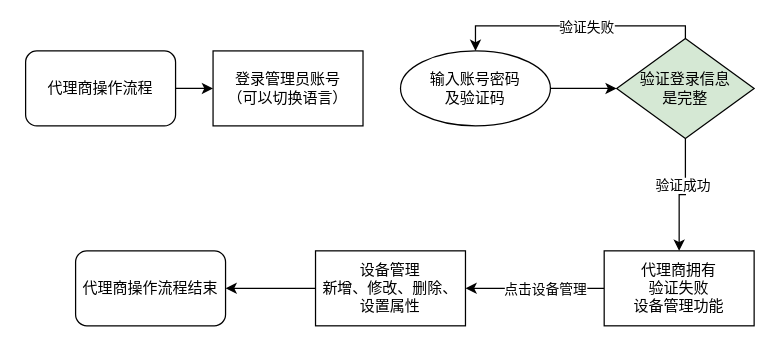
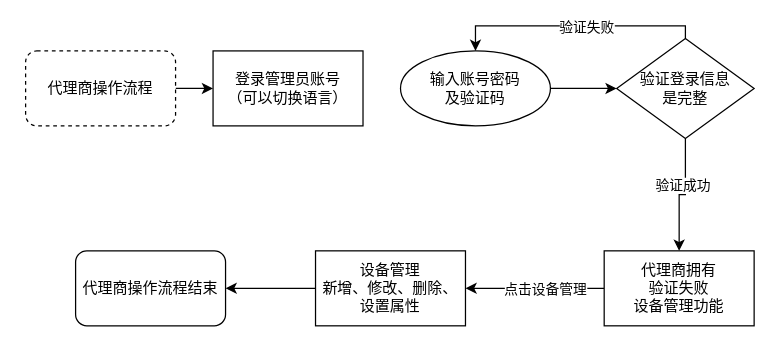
  <mxCell id="0" />
  <mxCell id="1" parent="0" />
  <mxCell id="2" value="" style="edgeStyle=orthogonalEdgeStyle;rounded=0;orthogonalLoop=1;jettySize=auto;html=1;entryX=0;entryY=0.5;entryDx=0;entryDy=0;" edge="1" parent="1" source="3" target="11"><mxGeometry relative="1" as="geometry"><mxPoint x="230" y="60" as="targetPoint" /></mxGeometry></mxCell>
- <mxCell id="3" value="代理商操作流程" style="rounded=1;whiteSpace=wrap;html=1;" vertex="1" parent="1"><mxGeometry y="40" width="120" height="60" as="geometry" x="20" /></mxCell>
+ <mxCell id="3" value="代理商操作流程" style="rounded=1;whiteSpace=wrap;html=1;dashed=1;" vertex="1" parent="1"><mxGeometry y="40" width="120" height="60" as="geometry" x="20" /></mxCell>
  <mxCell id="4" style="edgeStyle=orthogonalEdgeStyle;rounded=0;orthogonalLoop=1;jettySize=auto;html=1;" edge="1" parent="1" source="5" target="10"><mxGeometry relative="1" as="geometry"><Array as="points"><mxPoint x="480" y="70" /><mxPoint x="480" y="70" /></Array></mxGeometry></mxCell>
  <mxCell id="5" value="输入账号密码&lt;br&gt;及验证码" style="ellipse;whiteSpace=wrap;html=1;" vertex="1" parent="1"><mxGeometry x="320" y="40" width="120" height="60" as="geometry" /></mxCell>
  <mxCell id="6" style="edgeStyle=orthogonalEdgeStyle;rounded=0;orthogonalLoop=1;jettySize=auto;html=1;exitX=0.5;exitY=0;exitDx=0;exitDy=0;entryX=0.5;entryY=0;entryDx=0;entryDy=0;" edge="1" parent="1" source="10" target="5"><mxGeometry relative="1" as="geometry"><Array as="points"><mxPoint x="548" y="20" /><mxPoint x="380" y="20" /></Array></mxGeometry></mxCell>
  <mxCell id="7" value="验证失败" style="edgeLabel;html=1;align=center;verticalAlign=middle;resizable=0;points=[];" vertex="1" connectable="0" parent="6"><mxGeometry x="-0.182" relative="1" as="geometry"><mxPoint x="-9" as="offset" /></mxGeometry></mxCell>
  <mxCell id="8" value="" style="edgeStyle=orthogonalEdgeStyle;rounded=0;orthogonalLoop=1;jettySize=auto;html=1;" edge="1" parent="1" source="10" target="14"><mxGeometry relative="1" as="geometry" /></mxCell>
  <mxCell id="9" value="验证成功" style="edgeLabel;html=1;align=center;verticalAlign=middle;resizable=0;points=[];" vertex="1" connectable="0" parent="8"><mxGeometry x="-0.222" y="-3" relative="1" as="geometry"><mxPoint as="offset" /></mxGeometry></mxCell>
- <mxCell id="10" value="验证登录信息&lt;br&gt;是完整" style="rhombus;whiteSpace=wrap;html=1;rounded=0;fillColor=#d5e8d4;" vertex="1" parent="1"><mxGeometry x="493" y="30" width="110" height="80" as="geometry" /></mxCell>
+ <mxCell id="10" value="验证登录信息&lt;br&gt;是完整" style="rhombus;whiteSpace=wrap;html=1;rounded=0;" vertex="1" parent="1"><mxGeometry x="493" y="30" width="110" height="80" as="geometry" /></mxCell>
  <mxCell id="11" value="登录管理员账号&lt;br&gt;（可以切换语言）" style="rounded=0;whiteSpace=wrap;html=1;" vertex="1" parent="1"><mxGeometry x="170" y="40" width="120" height="60" as="geometry" /></mxCell>
  <mxCell id="12" value="" style="edgeStyle=orthogonalEdgeStyle;rounded=0;orthogonalLoop=1;jettySize=auto;html=1;" edge="1" parent="1" source="14" target="16"><mxGeometry relative="1" as="geometry" /></mxCell>
  <mxCell id="13" value="点击设备管理" style="edgeLabel;html=1;align=center;verticalAlign=middle;resizable=0;points=[];" vertex="1" connectable="0" parent="12"><mxGeometry x="-0.273" relative="1" as="geometry"><mxPoint x="-8" as="offset" /></mxGeometry></mxCell>
  <mxCell id="14" value="代理商拥有&lt;br&gt;验证失败&lt;br&gt;设备管理功能" style="whiteSpace=wrap;html=1;rounded=0;" vertex="1" parent="1"><mxGeometry x="483" y="200" width="120" height="60" as="geometry" /></mxCell>
  <mxCell id="15" value="" style="edgeStyle=orthogonalEdgeStyle;rounded=0;orthogonalLoop=1;jettySize=auto;html=1;" edge="1" parent="1" source="16" target="17"><mxGeometry relative="1" as="geometry" /></mxCell>
  <mxCell id="16" value="设备管理&lt;br&gt;新增、修改、删除、设置属性" style="whiteSpace=wrap;html=1;rounded=0;" vertex="1" parent="1"><mxGeometry x="252" y="200" width="120" height="60" as="geometry" /></mxCell>
  <mxCell id="17" value="代理商操作流程结束" style="whiteSpace=wrap;html=1;rounded=1;" vertex="1" parent="1"><mxGeometry x="60" y="200" width="120" height="60" as="geometry" /></mxCell>
